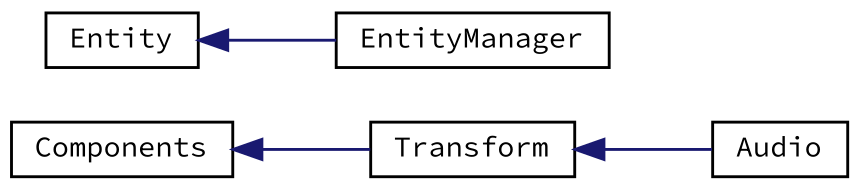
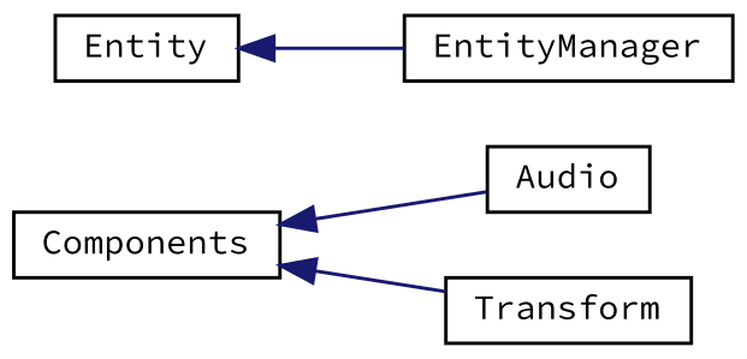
  digraph {
    fontname="Source Code Pro"
    rankdir=LR
    node [color=black fillcolor=white fontname="Source Code Pro" fontsize=10 shape=record style=filled]
    edge [color=midnightblue dir=back fontname="Source Code Pro" fontsize=10 labelfontname=Helvetica labelfontsize=10 style=solid]
    n1 [height=0.2 label=Components width=0.4]
    n2 [height=0.2 label=Audio width=0.4]
    n3 [height=0.2 label=Transform width=0.4]
    n4 [height=0.2 label=Entity width=0.4]
    n5 [height=0.2 label=EntityManager width=0.4]
-   n3 -> n2
+   n1 -> n2
    n1 -> n3
    n4 -> n5
  }
